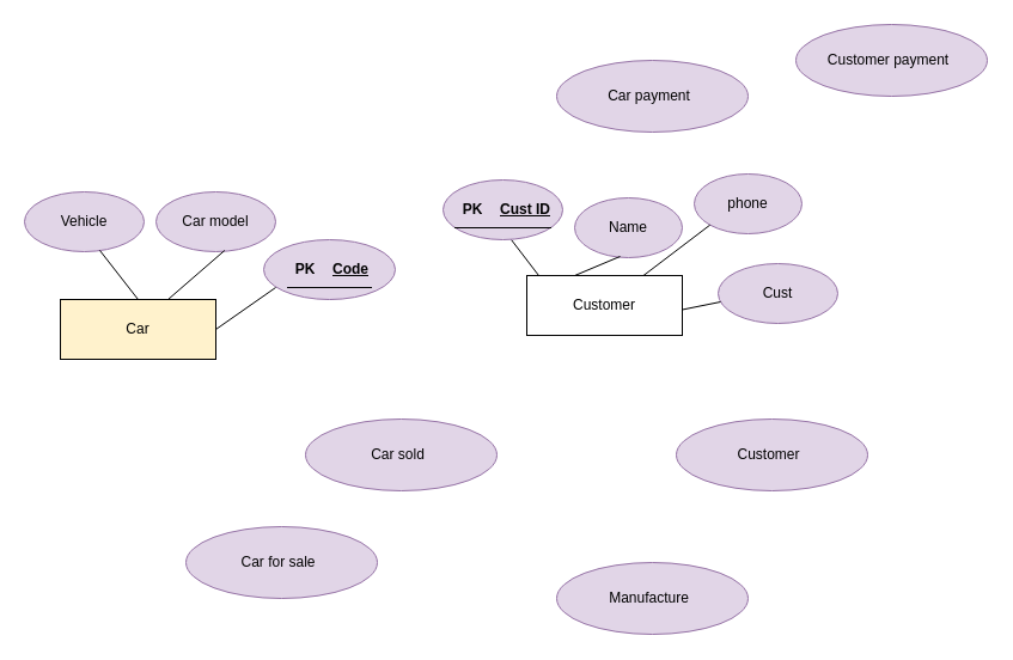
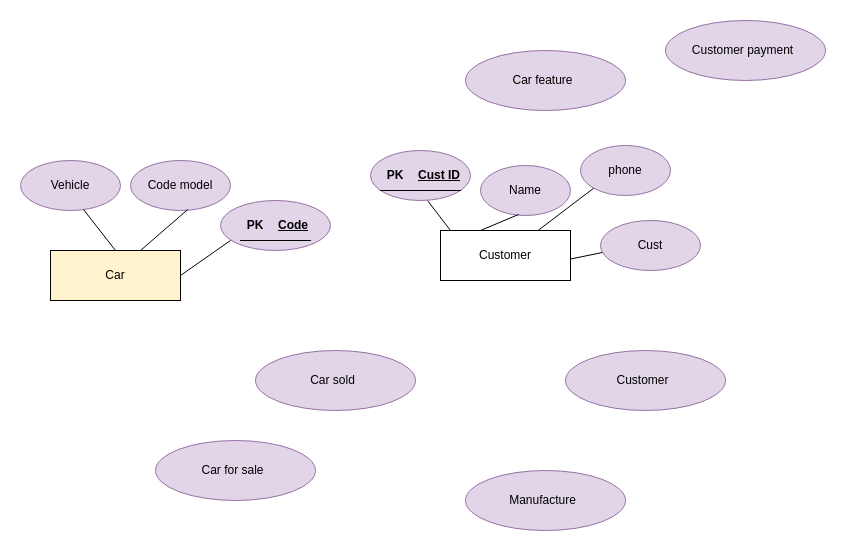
  <mxCell id="0" />
  <mxCell id="1" parent="0" />
  <mxCell id="2" value="" style="group" vertex="1" connectable="0" parent="1"><mxGeometry x="460" y="470" width="165" height="60" as="geometry" /></mxCell>
  <mxCell id="3" value="" style="ellipse;whiteSpace=wrap;html=1;fillColor=#e1d5e7;strokeColor=#9673a6;" vertex="1" parent="2"><mxGeometry x="5" width="160" height="60" as="geometry" /></mxCell>
  <mxCell id="4" value="Manufacture" style="text;strokeColor=none;align=center;fillColor=none;html=1;verticalAlign=middle;whiteSpace=wrap;rounded=0;" vertex="1" parent="2"><mxGeometry y="13.75" width="165" height="32.5" as="geometry" /></mxCell>
  <mxCell id="5" value="" style="group" vertex="1" connectable="0" parent="1"><mxGeometry x="150" y="440" width="165" height="60" as="geometry" /></mxCell>
  <mxCell id="6" value="" style="ellipse;whiteSpace=wrap;html=1;fillColor=#e1d5e7;strokeColor=#9673a6;" vertex="1" parent="5"><mxGeometry x="5" width="160" height="60" as="geometry" /></mxCell>
  <mxCell id="7" value=" Car for sale" style="text;strokeColor=none;align=center;fillColor=none;html=1;verticalAlign=middle;whiteSpace=wrap;rounded=0;" vertex="1" parent="5"><mxGeometry y="13.75" width="165" height="32.5" as="geometry" /></mxCell>
  <mxCell id="8" value="" style="group" vertex="1" connectable="0" parent="1"><mxGeometry x="460" y="50" width="165" height="60" as="geometry" /></mxCell>
  <mxCell id="9" value="" style="ellipse;whiteSpace=wrap;html=1;fillColor=#e1d5e7;strokeColor=#9673a6;" vertex="1" parent="8"><mxGeometry x="5" width="160" height="60" as="geometry" /></mxCell>
- <mxCell id="10" value=" Car payment" style="text;strokeColor=none;align=center;fillColor=none;html=1;verticalAlign=middle;whiteSpace=wrap;rounded=0;" vertex="1" parent="8"><mxGeometry y="13.75" width="165" height="32.5" as="geometry" /></mxCell>
+ <mxCell id="10" value=" Car feature" style="text;strokeColor=none;align=center;fillColor=none;html=1;verticalAlign=middle;whiteSpace=wrap;rounded=0;" vertex="1" parent="8"><mxGeometry y="13.75" width="165" height="32.5" as="geometry" /></mxCell>
  <mxCell id="11" value="" style="group" vertex="1" connectable="0" parent="1"><mxGeometry x="560" y="350" width="165" height="60" as="geometry" /></mxCell>
  <mxCell id="12" value="" style="ellipse;whiteSpace=wrap;html=1;fillColor=#e1d5e7;strokeColor=#9673a6;" vertex="1" parent="11"><mxGeometry x="5" width="160" height="60" as="geometry" /></mxCell>
  <mxCell id="13" value=" Customer" style="text;strokeColor=none;align=center;fillColor=none;html=1;verticalAlign=middle;whiteSpace=wrap;rounded=0;" vertex="1" parent="11"><mxGeometry y="13.75" width="165" height="32.5" as="geometry" /></mxCell>
  <mxCell id="14" value="" style="group" vertex="1" connectable="0" parent="1"><mxGeometry x="250" y="350" width="165" height="60" as="geometry" /></mxCell>
  <mxCell id="15" value="" style="ellipse;whiteSpace=wrap;html=1;fillColor=#e1d5e7;strokeColor=#9673a6;" vertex="1" parent="14"><mxGeometry x="5" width="160" height="60" as="geometry" /></mxCell>
  <mxCell id="16" value="  Car sold" style="text;strokeColor=none;align=center;fillColor=none;html=1;verticalAlign=middle;whiteSpace=wrap;rounded=0;" vertex="1" parent="14"><mxGeometry y="13.75" width="165" height="32.5" as="geometry" /></mxCell>
  <mxCell id="17" value="" style="group" vertex="1" connectable="0" parent="1"><mxGeometry x="660" y="20" width="165" height="60" as="geometry" /></mxCell>
  <mxCell id="18" value="" style="ellipse;whiteSpace=wrap;html=1;fillColor=#e1d5e7;strokeColor=#9673a6;" vertex="1" parent="17"><mxGeometry x="5" width="160" height="60" as="geometry" /></mxCell>
  <mxCell id="19" value="    Customer payment" style="text;strokeColor=none;align=center;fillColor=none;html=1;verticalAlign=middle;whiteSpace=wrap;rounded=0;" vertex="1" parent="17"><mxGeometry y="13.75" width="165" height="32.5" as="geometry" /></mxCell>
  <mxCell id="20" value="Car" style="rounded=0;whiteSpace=wrap;html=1;fillColor=#fff2cc;" vertex="1" parent="1"><mxGeometry x="50" y="250" width="130" height="50" as="geometry" /></mxCell>
- <mxCell id="21" value="Car model" style="ellipse;whiteSpace=wrap;html=1;fillColor=#e1d5e7;strokeColor=#9673a6;container=0;" vertex="1" parent="1"><mxGeometry x="130" y="160" width="100" height="50" as="geometry" /></mxCell>
+ <mxCell id="21" value="Code model" style="ellipse;whiteSpace=wrap;html=1;fillColor=#e1d5e7;strokeColor=#9673a6;container=0;" vertex="1" parent="1"><mxGeometry x="130" y="160" width="100" height="50" as="geometry" /></mxCell>
  <mxCell id="22" value="" style="endArrow=none;html=1;rounded=0;entryX=0.573;entryY=0.98;entryDx=0;entryDy=0;entryPerimeter=0;" edge="1" parent="1" target="21"><mxGeometry width="50" height="50" relative="1" as="geometry"><mxPoint x="140" y="250" as="sourcePoint" /><mxPoint x="180" y="210" as="targetPoint" /></mxGeometry></mxCell>
  <mxCell id="23" value="Vehicle" style="ellipse;whiteSpace=wrap;html=1;fillColor=#e1d5e7;strokeColor=#9673a6;" vertex="1" parent="1"><mxGeometry x="20" y="160" width="100" height="50" as="geometry" /></mxCell>
  <mxCell id="24" value="" style="endArrow=none;html=1;rounded=0;entryX=0.573;entryY=0.98;entryDx=0;entryDy=0;entryPerimeter=0;exitX=0.5;exitY=0;exitDx=0;exitDy=0;" edge="1" parent="1" source="20"><mxGeometry width="50" height="50" relative="1" as="geometry"><mxPoint x="30" y="250" as="sourcePoint" /><mxPoint x="83" y="209" as="targetPoint" /></mxGeometry></mxCell>
  <mxCell id="25" value="" style="ellipse;whiteSpace=wrap;html=1;fillColor=#e1d5e7;strokeColor=#9673a6;container=0;" vertex="1" parent="1"><mxGeometry x="220" y="200" width="110" height="50" as="geometry" /></mxCell>
  <mxCell id="26" value="" style="shape=table;startSize=0;container=1;collapsible=1;childLayout=tableLayout;fixedRows=1;rowLines=0;fontStyle=0;align=center;resizeLast=1;strokeColor=none;fillColor=none;collapsible=0;" vertex="1" parent="1"><mxGeometry x="240" y="210" width="70" height="30" as="geometry" /></mxCell>
  <mxCell id="27" value="" style="shape=tableRow;horizontal=0;startSize=0;swimlaneHead=0;swimlaneBody=0;fillColor=none;collapsible=0;dropTarget=0;points=[[0,0.5],[1,0.5]];portConstraint=eastwest;top=0;left=0;right=0;bottom=1;" vertex="1" parent="26"><mxGeometry width="70" height="30" as="geometry" /></mxCell>
  <mxCell id="28" value="PK" style="shape=partialRectangle;connectable=0;fillColor=none;top=0;left=0;bottom=0;right=0;fontStyle=1;overflow=hidden;whiteSpace=wrap;html=1;" vertex="1" parent="27"><mxGeometry width="30" height="30" as="geometry"><mxRectangle width="30" height="30" as="alternateBounds" /></mxGeometry></mxCell>
  <mxCell id="29" value="Code" style="shape=partialRectangle;connectable=0;fillColor=none;top=0;left=0;bottom=0;right=0;align=left;spacingLeft=6;fontStyle=5;overflow=hidden;whiteSpace=wrap;html=1;" vertex="1" parent="27"><mxGeometry x="30" width="40" height="30" as="geometry"><mxRectangle width="40" height="30" as="alternateBounds" /></mxGeometry></mxCell>
  <mxCell id="30" value="" style="endArrow=none;html=1;rounded=0;exitX=1;exitY=0.5;exitDx=0;exitDy=0;" edge="1" parent="1" source="20"><mxGeometry width="50" height="50" relative="1" as="geometry"><mxPoint x="180" y="280.5" as="sourcePoint" /><mxPoint x="230" y="240" as="targetPoint" /></mxGeometry></mxCell>
  <mxCell id="31" value="Customer" style="rounded=0;whiteSpace=wrap;html=1;" vertex="1" parent="1"><mxGeometry x="440" y="230" width="130" height="50" as="geometry" /></mxCell>
  <mxCell id="32" value="" style="endArrow=none;html=1;rounded=0;entryX=0.57;entryY=1;entryDx=0;entryDy=0;entryPerimeter=0;exitX=0.077;exitY=0;exitDx=0;exitDy=0;exitPerimeter=0;" edge="1" parent="1" source="31" target="33"><mxGeometry width="50" height="50" relative="1" as="geometry"><mxPoint x="450" y="220" as="sourcePoint" /><mxPoint x="430" y="200" as="targetPoint" /></mxGeometry></mxCell>
  <mxCell id="33" value="" style="ellipse;whiteSpace=wrap;html=1;fillColor=#e1d5e7;strokeColor=#9673a6;container=0;" vertex="1" parent="1"><mxGeometry x="370" y="150" width="100" height="50" as="geometry" /></mxCell>
  <mxCell id="34" value="" style="shape=table;startSize=0;container=1;collapsible=1;childLayout=tableLayout;fixedRows=1;rowLines=0;fontStyle=0;align=center;resizeLast=1;strokeColor=none;fillColor=none;collapsible=0;" vertex="1" parent="1"><mxGeometry x="380" y="160" width="80" height="30" as="geometry" /></mxCell>
  <mxCell id="35" value="" style="shape=tableRow;horizontal=0;startSize=0;swimlaneHead=0;swimlaneBody=0;fillColor=none;collapsible=0;dropTarget=0;points=[[0,0.5],[1,0.5]];portConstraint=eastwest;top=0;left=0;right=0;bottom=1;" vertex="1" parent="34"><mxGeometry width="80" height="30" as="geometry" /></mxCell>
  <mxCell id="36" value="PK" style="shape=partialRectangle;connectable=0;fillColor=none;top=0;left=0;bottom=0;right=0;fontStyle=1;overflow=hidden;whiteSpace=wrap;html=1;" vertex="1" parent="35"><mxGeometry width="30" height="30" as="geometry"><mxRectangle width="30" height="30" as="alternateBounds" /></mxGeometry></mxCell>
  <mxCell id="37" value="Cust ID" style="shape=partialRectangle;connectable=0;fillColor=none;top=0;left=0;bottom=0;right=0;align=left;spacingLeft=6;fontStyle=5;overflow=hidden;whiteSpace=wrap;html=1;" vertex="1" parent="35"><mxGeometry x="30" width="50" height="30" as="geometry"><mxRectangle width="50" height="30" as="alternateBounds" /></mxGeometry></mxCell>
  <mxCell id="38" value="Name" style="ellipse;whiteSpace=wrap;html=1;fillColor=#e1d5e7;strokeColor=#9673a6;container=0;" vertex="1" parent="1"><mxGeometry x="480" y="165" width="90" height="50" as="geometry" /></mxCell>
  <mxCell id="39" value="phone" style="ellipse;whiteSpace=wrap;html=1;fillColor=#e1d5e7;strokeColor=#9673a6;container=0;" vertex="1" parent="1"><mxGeometry x="580" y="145" width="90" height="50" as="geometry" /></mxCell>
  <mxCell id="40" value="Cust" style="ellipse;whiteSpace=wrap;html=1;fillColor=#e1d5e7;strokeColor=#9673a6;container=0;" vertex="1" parent="1"><mxGeometry x="600" y="220" width="100" height="50" as="geometry" /></mxCell>
  <mxCell id="41" value="" style="endArrow=none;html=1;rounded=0;exitX=0.308;exitY=0;exitDx=0;exitDy=0;exitPerimeter=0;entryX=0.422;entryY=0.98;entryDx=0;entryDy=0;entryPerimeter=0;" edge="1" parent="1" source="31" target="38"><mxGeometry width="50" height="50" relative="1" as="geometry"><mxPoint x="460" y="240" as="sourcePoint" /><mxPoint x="510" y="200" as="targetPoint" /></mxGeometry></mxCell>
  <mxCell id="42" value="" style="endArrow=none;html=1;rounded=0;exitX=0.75;exitY=0;exitDx=0;exitDy=0;entryX=0;entryY=1;entryDx=0;entryDy=0;" edge="1" parent="1" source="31" target="39"><mxGeometry width="50" height="50" relative="1" as="geometry"><mxPoint x="470" y="250" as="sourcePoint" /><mxPoint x="530" y="220" as="targetPoint" /></mxGeometry></mxCell>
  <mxCell id="43" value="" style="endArrow=none;html=1;rounded=0;exitX=0.75;exitY=0;exitDx=0;exitDy=0;entryX=0.02;entryY=0.64;entryDx=0;entryDy=0;entryPerimeter=0;" edge="1" parent="1" target="40"><mxGeometry width="50" height="50" relative="1" as="geometry"><mxPoint x="570" y="258.5" as="sourcePoint" /><mxPoint x="625" y="231.5" as="targetPoint" /></mxGeometry></mxCell>
